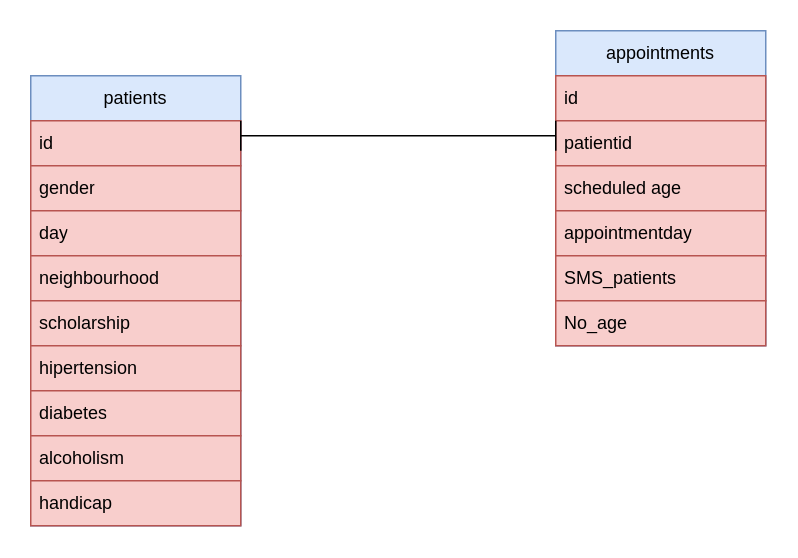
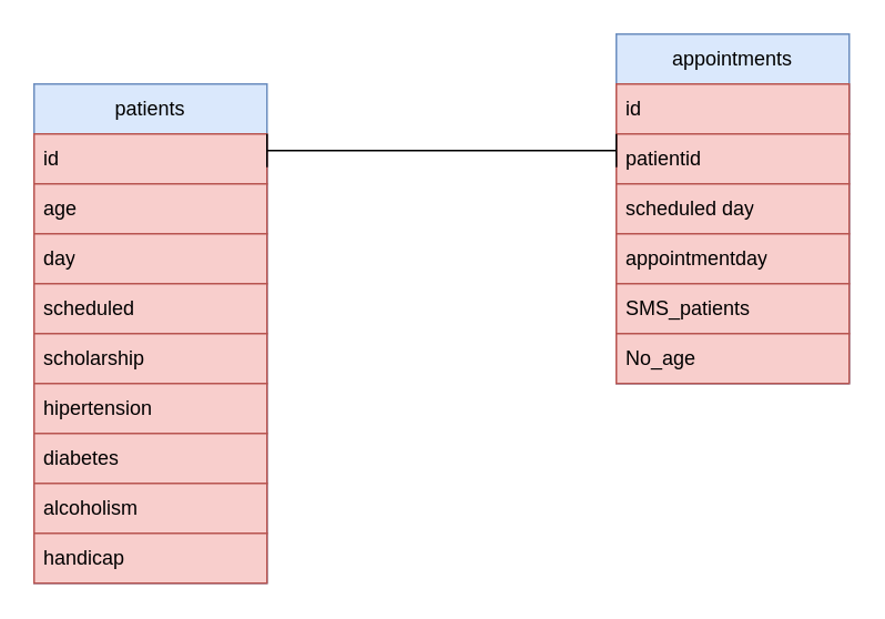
  <mxCell id="0" />
  <mxCell id="1" parent="0" />
  <mxCell id="2" value="patients" style="swimlane;fontStyle=0;childLayout=stackLayout;horizontal=1;startSize=30;horizontalStack=0;resizeParent=1;resizeParentMax=0;resizeLast=0;collapsible=1;marginBottom=0;whiteSpace=wrap;html=1;fillColor=#dae8fc;strokeColor=#6c8ebf;" vertex="1" parent="1"><mxGeometry x="20" y="50" width="140" height="300" as="geometry" /></mxCell>
  <mxCell id="3" value="id" style="text;strokeColor=#b85450;fillColor=#f8cecc;align=left;verticalAlign=middle;spacingLeft=4;spacingRight=4;overflow=hidden;points=[[0,0.5],[1,0.5]];portConstraint=eastwest;rotatable=0;whiteSpace=wrap;html=1;" vertex="1" parent="2"><mxGeometry y="30" width="140" height="30" as="geometry" /></mxCell>
- <mxCell id="4" value="gender" style="text;strokeColor=#b85450;fillColor=#f8cecc;align=left;verticalAlign=middle;spacingLeft=4;spacingRight=4;overflow=hidden;points=[[0,0.5],[1,0.5]];portConstraint=eastwest;rotatable=0;whiteSpace=wrap;html=1;" vertex="1" parent="2"><mxGeometry y="60" width="140" height="30" as="geometry" /></mxCell>
+ <mxCell id="4" value="age" style="text;strokeColor=#b85450;fillColor=#f8cecc;align=left;verticalAlign=middle;spacingLeft=4;spacingRight=4;overflow=hidden;points=[[0,0.5],[1,0.5]];portConstraint=eastwest;rotatable=0;whiteSpace=wrap;html=1;" vertex="1" parent="2"><mxGeometry y="60" width="140" height="30" as="geometry" /></mxCell>
  <mxCell id="5" value="day" style="text;strokeColor=#b85450;fillColor=#f8cecc;align=left;verticalAlign=middle;spacingLeft=4;spacingRight=4;overflow=hidden;points=[[0,0.5],[1,0.5]];portConstraint=eastwest;rotatable=0;whiteSpace=wrap;html=1;" vertex="1" parent="2"><mxGeometry y="90" width="140" height="30" as="geometry" /></mxCell>
- <mxCell id="6" value="neighbourhood" style="text;strokeColor=#b85450;fillColor=#f8cecc;align=left;verticalAlign=middle;spacingLeft=4;spacingRight=4;overflow=hidden;points=[[0,0.5],[1,0.5]];portConstraint=eastwest;rotatable=0;whiteSpace=wrap;html=1;" vertex="1" parent="2"><mxGeometry y="120" width="140" height="30" as="geometry" /></mxCell>
+ <mxCell id="6" value="scheduled" style="text;strokeColor=#b85450;fillColor=#f8cecc;align=left;verticalAlign=middle;spacingLeft=4;spacingRight=4;overflow=hidden;points=[[0,0.5],[1,0.5]];portConstraint=eastwest;rotatable=0;whiteSpace=wrap;html=1;" vertex="1" parent="2"><mxGeometry y="120" width="140" height="30" as="geometry" /></mxCell>
  <mxCell id="7" value="scholarship" style="text;strokeColor=#b85450;fillColor=#f8cecc;align=left;verticalAlign=middle;spacingLeft=4;spacingRight=4;overflow=hidden;points=[[0,0.5],[1,0.5]];portConstraint=eastwest;rotatable=0;whiteSpace=wrap;html=1;" vertex="1" parent="2"><mxGeometry y="150" width="140" height="30" as="geometry" /></mxCell>
  <mxCell id="8" value="hipertension" style="text;strokeColor=#b85450;fillColor=#f8cecc;align=left;verticalAlign=middle;spacingLeft=4;spacingRight=4;overflow=hidden;points=[[0,0.5],[1,0.5]];portConstraint=eastwest;rotatable=0;whiteSpace=wrap;html=1;" vertex="1" parent="2"><mxGeometry y="180" width="140" height="30" as="geometry" /></mxCell>
  <mxCell id="9" value="diabetes" style="text;strokeColor=#b85450;fillColor=#f8cecc;align=left;verticalAlign=middle;spacingLeft=4;spacingRight=4;overflow=hidden;points=[[0,0.5],[1,0.5]];portConstraint=eastwest;rotatable=0;whiteSpace=wrap;html=1;" vertex="1" parent="2"><mxGeometry y="210" width="140" height="30" as="geometry" /></mxCell>
  <mxCell id="10" value="alcoholism" style="text;strokeColor=#b85450;fillColor=#f8cecc;align=left;verticalAlign=middle;spacingLeft=4;spacingRight=4;overflow=hidden;points=[[0,0.5],[1,0.5]];portConstraint=eastwest;rotatable=0;whiteSpace=wrap;html=1;" vertex="1" parent="2"><mxGeometry y="240" width="140" height="30" as="geometry" /></mxCell>
  <mxCell id="11" value="handicap" style="text;strokeColor=#b85450;fillColor=#f8cecc;align=left;verticalAlign=middle;spacingLeft=4;spacingRight=4;overflow=hidden;points=[[0,0.5],[1,0.5]];portConstraint=eastwest;rotatable=0;whiteSpace=wrap;html=1;" vertex="1" parent="2"><mxGeometry y="270" width="140" height="30" as="geometry" /></mxCell>
  <mxCell id="12" value="appointments" style="swimlane;fontStyle=0;childLayout=stackLayout;horizontal=1;startSize=30;horizontalStack=0;resizeParent=1;resizeParentMax=0;resizeLast=0;collapsible=1;marginBottom=0;whiteSpace=wrap;html=1;fillColor=#dae8fc;strokeColor=#6c8ebf;" vertex="1" parent="1"><mxGeometry x="370" y="20" width="140" height="210" as="geometry" /></mxCell>
  <mxCell id="13" value="id" style="text;strokeColor=#b85450;fillColor=#f8cecc;align=left;verticalAlign=middle;spacingLeft=4;spacingRight=4;overflow=hidden;points=[[0,0.5],[1,0.5]];portConstraint=eastwest;rotatable=0;whiteSpace=wrap;html=1;" vertex="1" parent="12"><mxGeometry y="30" width="140" height="30" as="geometry" /></mxCell>
  <mxCell id="14" value="patientid" style="text;strokeColor=#b85450;fillColor=#f8cecc;align=left;verticalAlign=middle;spacingLeft=4;spacingRight=4;overflow=hidden;points=[[0,0.5],[1,0.5]];portConstraint=eastwest;rotatable=0;whiteSpace=wrap;html=1;" vertex="1" parent="12"><mxGeometry y="60" width="140" height="30" as="geometry" /></mxCell>
- <mxCell id="15" value="scheduled age" style="text;strokeColor=#b85450;fillColor=#f8cecc;align=left;verticalAlign=middle;spacingLeft=4;spacingRight=4;overflow=hidden;points=[[0,0.5],[1,0.5]];portConstraint=eastwest;rotatable=0;whiteSpace=wrap;html=1;" vertex="1" parent="12"><mxGeometry y="90" width="140" height="30" as="geometry" /></mxCell>
+ <mxCell id="15" value="scheduled day" style="text;strokeColor=#b85450;fillColor=#f8cecc;align=left;verticalAlign=middle;spacingLeft=4;spacingRight=4;overflow=hidden;points=[[0,0.5],[1,0.5]];portConstraint=eastwest;rotatable=0;whiteSpace=wrap;html=1;" vertex="1" parent="12"><mxGeometry y="90" width="140" height="30" as="geometry" /></mxCell>
  <mxCell id="16" value="appointmentday" style="text;strokeColor=#b85450;fillColor=#f8cecc;align=left;verticalAlign=middle;spacingLeft=4;spacingRight=4;overflow=hidden;points=[[0,0.5],[1,0.5]];portConstraint=eastwest;rotatable=0;whiteSpace=wrap;html=1;" vertex="1" parent="12"><mxGeometry y="120" width="140" height="30" as="geometry" /></mxCell>
  <mxCell id="17" value="SMS_patients" style="text;strokeColor=#b85450;fillColor=#f8cecc;align=left;verticalAlign=middle;spacingLeft=4;spacingRight=4;overflow=hidden;points=[[0,0.5],[1,0.5]];portConstraint=eastwest;rotatable=0;whiteSpace=wrap;html=1;" vertex="1" parent="12"><mxGeometry y="150" width="140" height="30" as="geometry" /></mxCell>
  <mxCell id="18" value="No_age" style="text;strokeColor=#b85450;fillColor=#f8cecc;align=left;verticalAlign=middle;spacingLeft=4;spacingRight=4;overflow=hidden;points=[[0,0.5],[1,0.5]];portConstraint=eastwest;rotatable=0;whiteSpace=wrap;html=1;" vertex="1" parent="12"><mxGeometry y="180" width="140" height="30" as="geometry" /></mxCell>
  <mxCell id="19" value="" style="shape=crossbar;whiteSpace=wrap;html=1;rounded=1;" vertex="1" parent="1"><mxGeometry x="160" y="80" width="210" height="20" as="geometry" /></mxCell>
